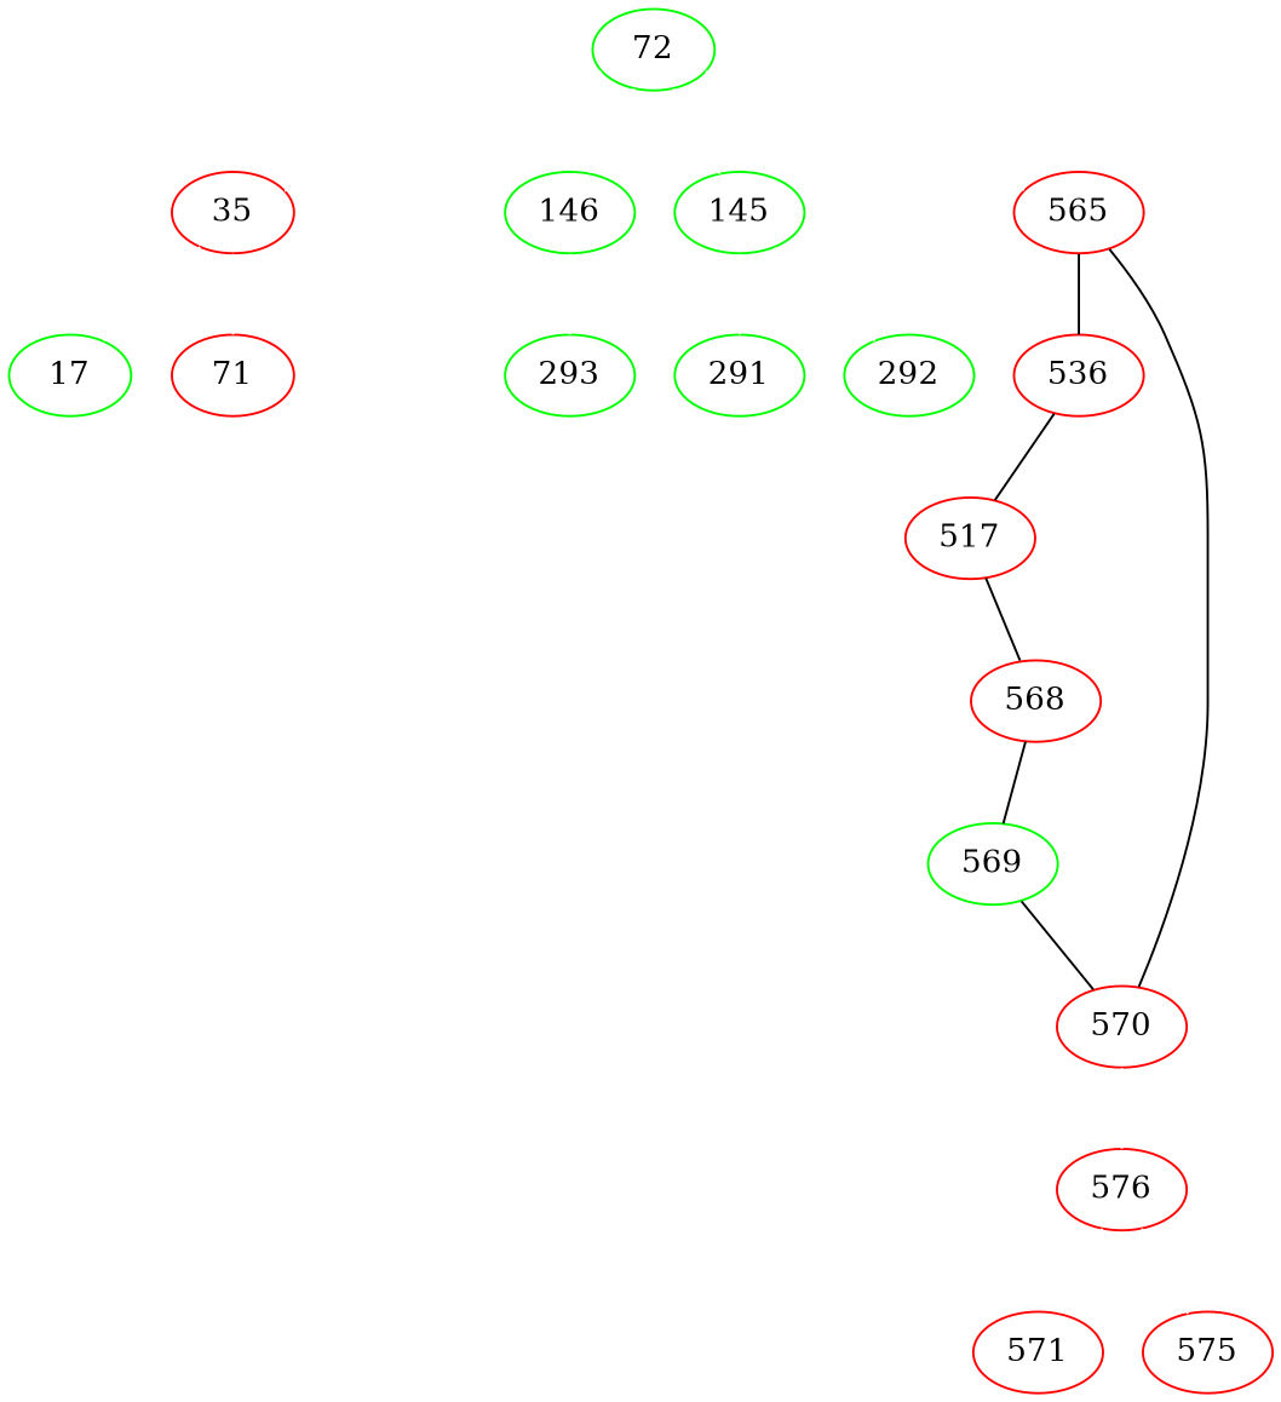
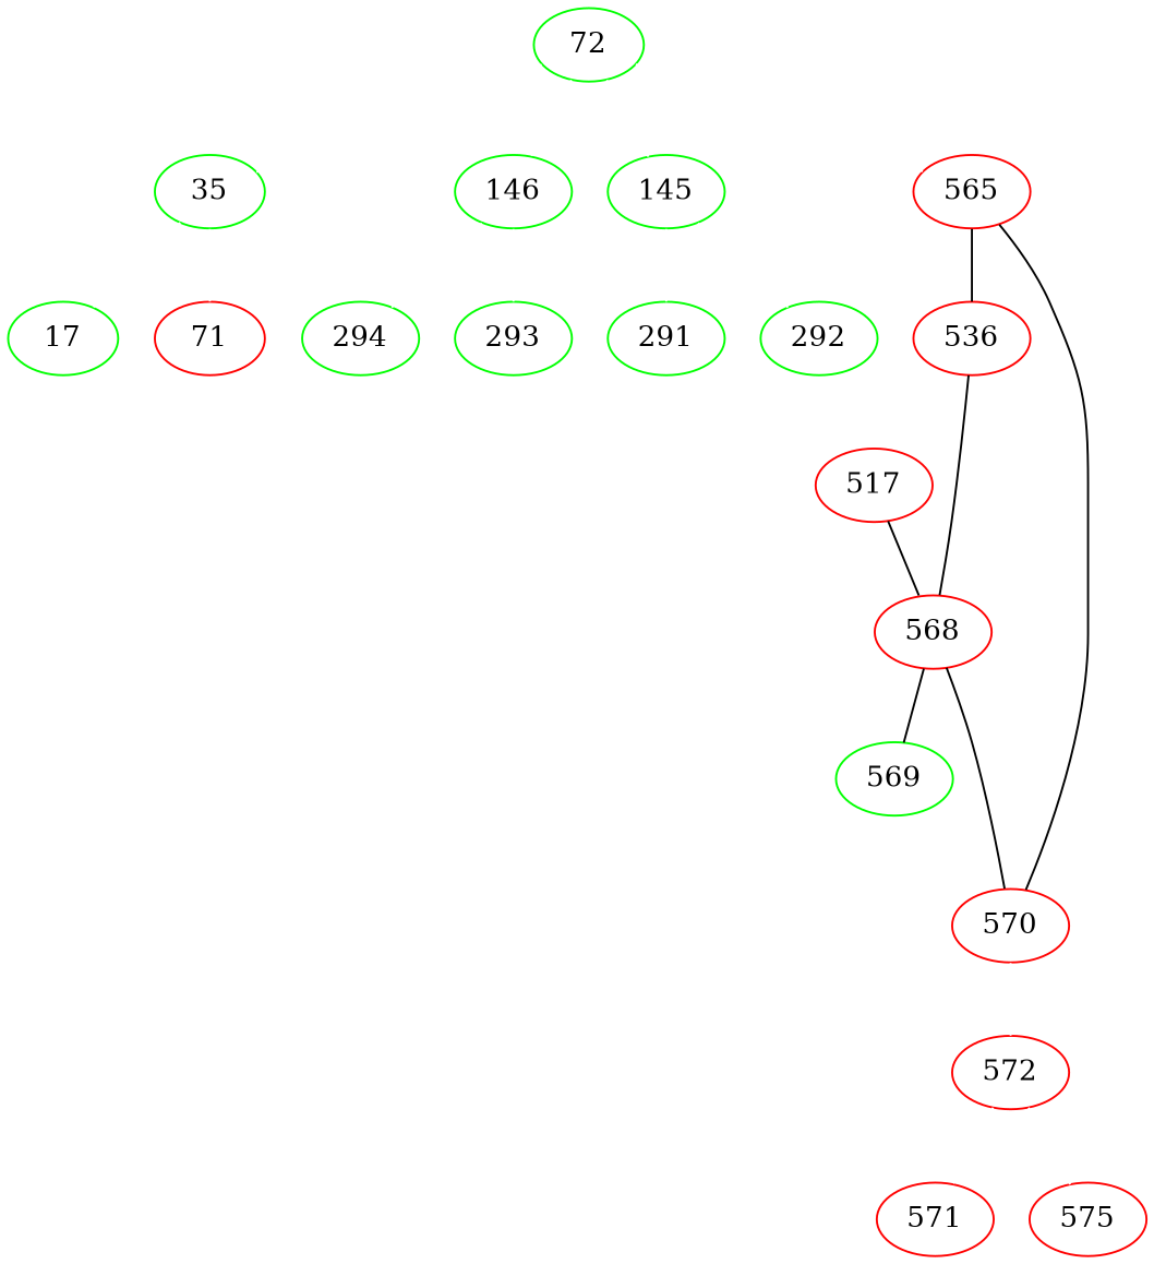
  graph {
    node [color=green]
    edge [color=white]
    n1 [label=72]
-   n2 [color=red label=35]
+   n2 [label=35]
    n3 [label=146]
    n4 [label=145]
    n5 [color=red label=565]
    n6 [label=17]
    n7 [color=red label=71]
+   n8 [label=294]
    n9 [label=293]
    n10 [label=291]
    n11 [label=292]
    n12 [color=red label=536]
    n13 [color=red label=517]
    n14 [color=red label=568]
    n15 [label=569]
    n16 [color=red label=570]
-   n17 [color=red label=576]
+   n17 [color=red label=572]
    n18 [color=red label=571]
    n19 [color=red label=575]
    n1 -- n2
    n1 -- n3
    n1 -- n4
    n1 -- n5
    n2 -- n6
    n2 -- n7
+   n3 -- n8
    n3 -- n9
    n4 -- n10
    n4 -- n11
    n5 -- n12 [color=""]
-   n12 -- n13 [color=""]
+   n12 -- n14 [color=""]
    n13 -- n14 [color=""]
    n14 -- n15 [color=""]
-   n15 -- n16 [color=""]
+   n14 -- n16 [color=""]
    n16 -- n5 [color=""]
    n16 -- n17
    n17 -- n18
    n17 -- n19
  }
